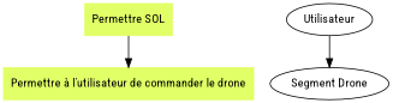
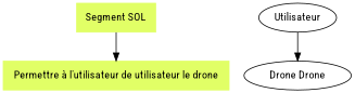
  digraph {
    fontname="Roboto Condensed"
    node [fontname="Roboto Condensed"]
    edge [fontname="Roboto Condensed"]
-   "Segment SOL" [color=".2 .6 1.0" shape=box style=filled label="Permettre SOL"]
-   "Permettre à l'utilisateur de commander le drone" [color=".2 .6 1.0" shape=box style=filled]
+   "Segment SOL" [color=".2 .6 1.0" shape=box style=filled]
+   "Permettre à l'utilisateur de commander le drone" [color=".2 .6 1.0" shape=box style=filled label="Permettre à l'utilisateur de utilisateur le drone"]
    Utilisateur
-   "Segment Drone"
+   "Segment Drone" [label="Drone Drone"]
    "Segment SOL" -> "Permettre à l'utilisateur de commander le drone"
    Utilisateur -> "Segment Drone"
  }
